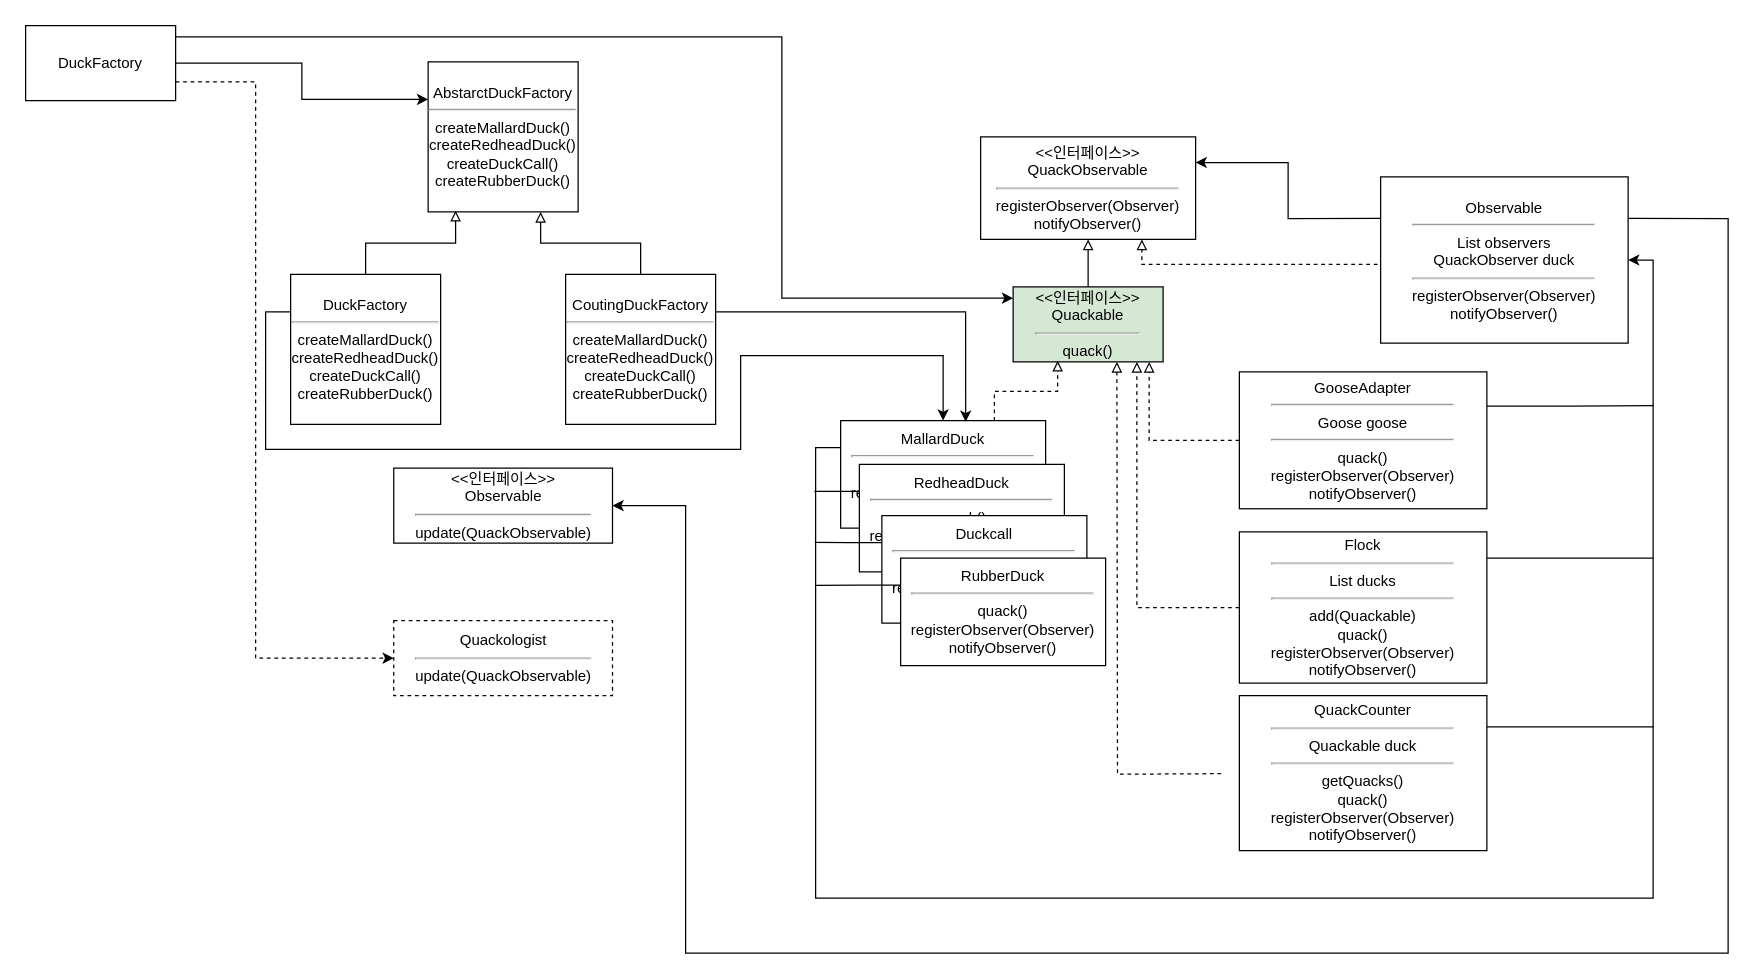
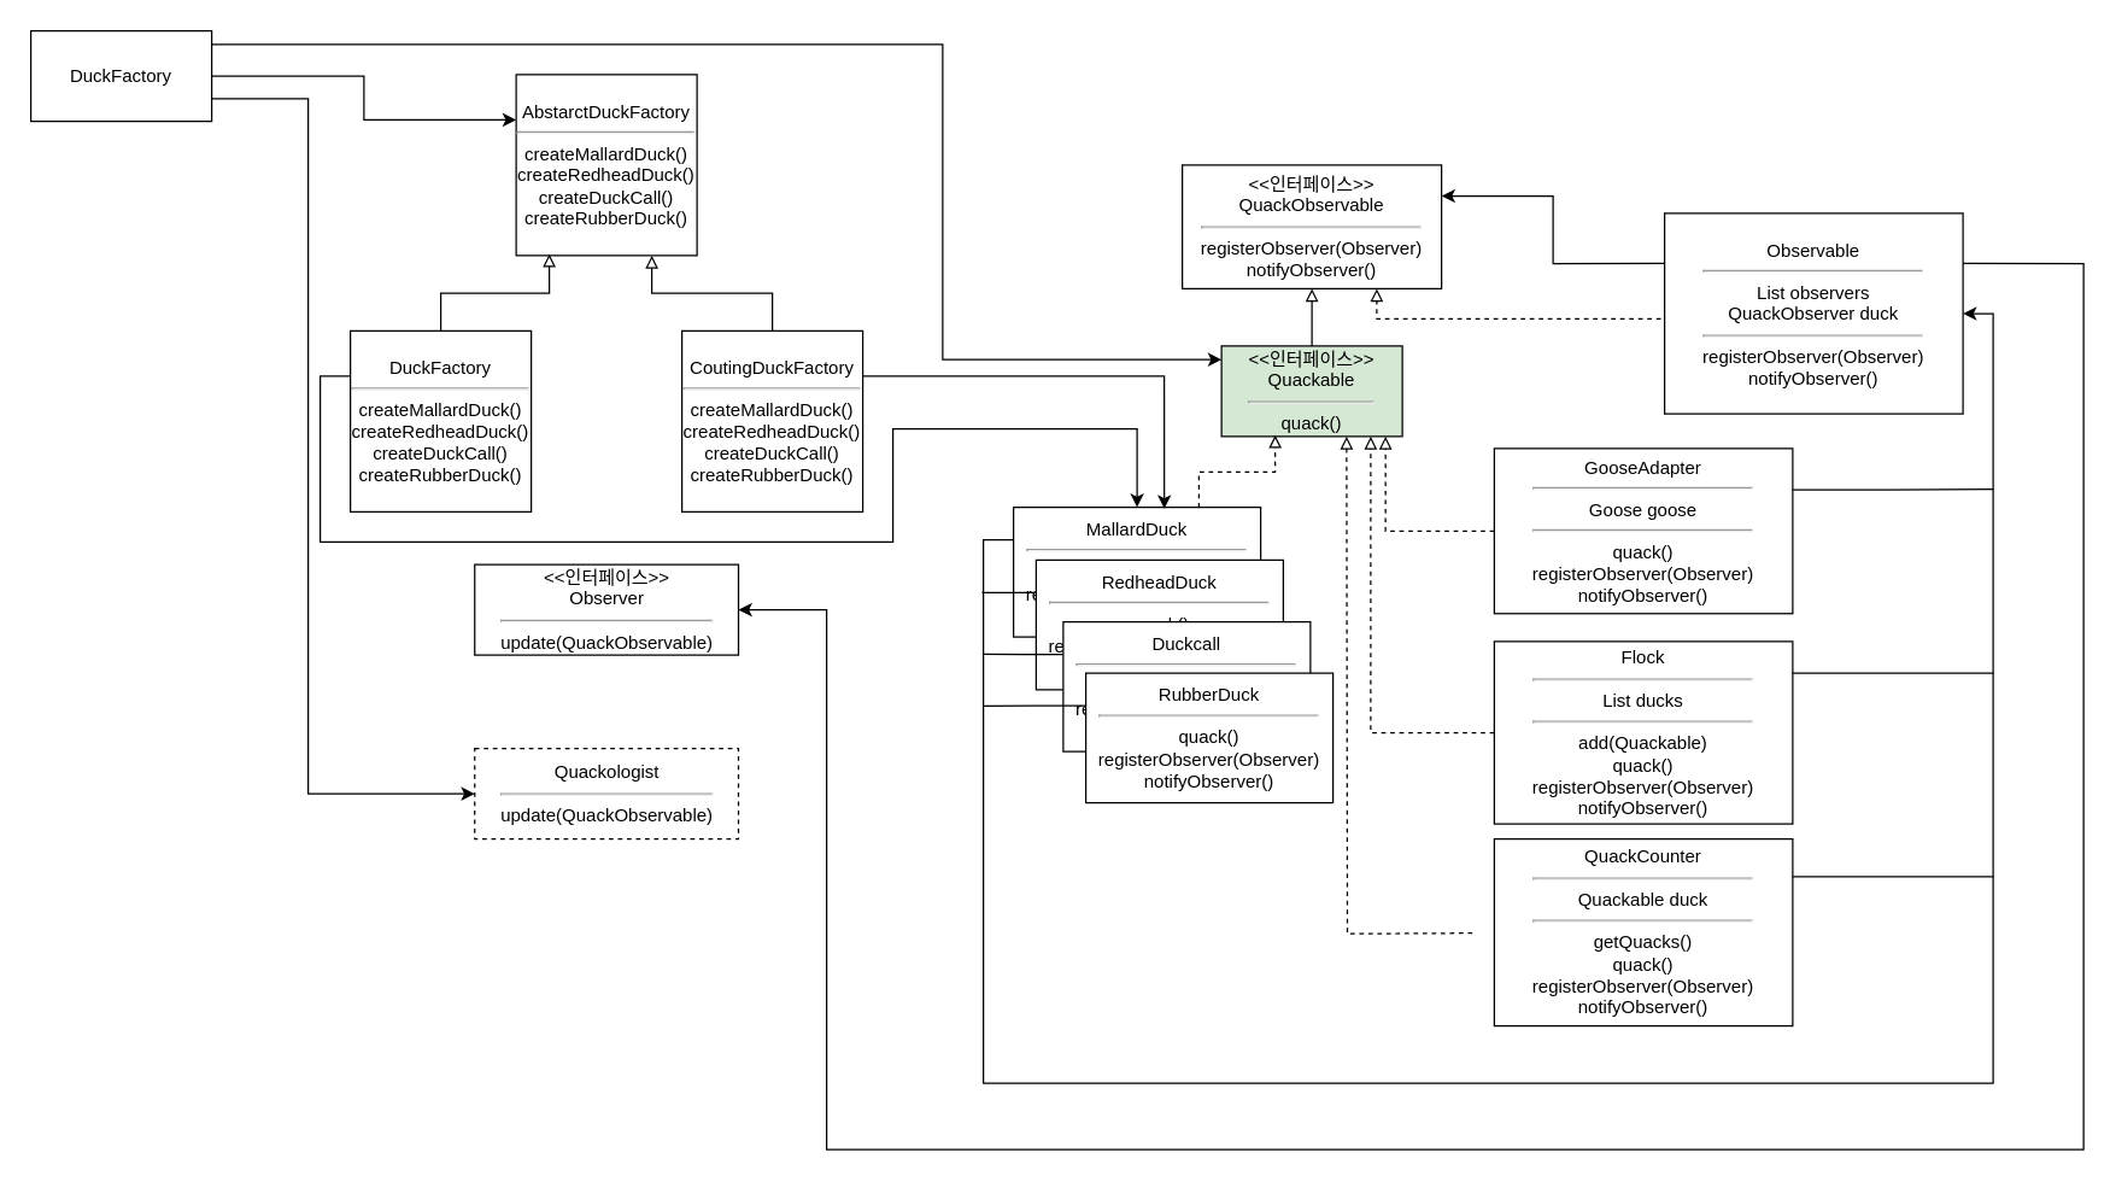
  <mxCell id="0" />
  <mxCell id="1" parent="0" />
  <mxCell id="2" style="edgeStyle=orthogonalEdgeStyle;rounded=0;orthogonalLoop=1;jettySize=auto;html=1;exitX=1;exitY=0.5;exitDx=0;exitDy=0;entryX=0;entryY=0.25;entryDx=0;entryDy=0;" edge="1" parent="1" source="5" target="6"><mxGeometry relative="1" as="geometry" /></mxCell>
- <mxCell id="3" style="edgeStyle=orthogonalEdgeStyle;rounded=0;orthogonalLoop=1;jettySize=auto;html=1;exitX=1;exitY=0.75;exitDx=0;exitDy=0;entryX=0;entryY=0.5;entryDx=0;entryDy=0;dashed=1;" edge="1" parent="1" source="5" target="13"><mxGeometry relative="1" as="geometry"><Array as="points"><mxPoint x="204" y="65" /><mxPoint x="204" y="526" /></Array></mxGeometry></mxCell>
+ <mxCell id="3" style="edgeStyle=orthogonalEdgeStyle;rounded=0;orthogonalLoop=1;jettySize=auto;html=1;exitX=1;exitY=0.75;exitDx=0;exitDy=0;entryX=0;entryY=0.5;entryDx=0;entryDy=0;" edge="1" parent="1" source="5" target="13"><mxGeometry relative="1" as="geometry"><Array as="points"><mxPoint x="204" y="65" /><mxPoint x="204" y="526" /></Array></mxGeometry></mxCell>
  <mxCell id="4" style="edgeStyle=orthogonalEdgeStyle;rounded=0;orthogonalLoop=1;jettySize=auto;html=1;exitX=1;exitY=0.25;exitDx=0;exitDy=0;entryX=0;entryY=0.25;entryDx=0;entryDy=0;" edge="1" parent="1"><mxGeometry relative="1" as="geometry"><mxPoint x="140" y="29" as="sourcePoint" /><mxPoint x="810" y="238" as="targetPoint" /><Array as="points"><mxPoint x="625" y="29" /><mxPoint x="625" y="238" /></Array></mxGeometry></mxCell>
  <mxCell id="5" value="DuckFactory" style="rounded=0;whiteSpace=wrap;html=1;" vertex="1" parent="1"><mxGeometry x="20" y="20" width="120" height="60" as="geometry" /></mxCell>
  <mxCell id="6" value="AbstarctDuckFactory&lt;div&gt;&lt;hr&gt;createMallardDuck()&lt;/div&gt;&lt;div&gt;createRedheadDuck()&lt;/div&gt;&lt;div&gt;createDuckCall()&lt;/div&gt;&lt;div&gt;createRubberDuck()&lt;/div&gt;" style="rounded=0;whiteSpace=wrap;html=1;" vertex="1" parent="1"><mxGeometry x="342" y="49" width="120" height="120" as="geometry" /></mxCell>
  <mxCell id="7" style="edgeStyle=orthogonalEdgeStyle;rounded=0;orthogonalLoop=1;jettySize=auto;html=1;exitX=0;exitY=0.25;exitDx=0;exitDy=0;entryX=0.5;entryY=0;entryDx=0;entryDy=0;" edge="1" parent="1" source="8" target="18"><mxGeometry relative="1" as="geometry"><Array as="points"><mxPoint x="212" y="249" /><mxPoint x="212" y="359" /><mxPoint x="592" y="359" /><mxPoint x="592" y="284" /><mxPoint x="754" y="284" /></Array></mxGeometry></mxCell>
  <mxCell id="8" value="&lt;div&gt;DuckFactory&lt;/div&gt;&lt;hr&gt;&lt;div&gt;createMallardDuck()&lt;/div&gt;&lt;div&gt;createRedheadDuck()&lt;/div&gt;&lt;div&gt;createDuckCall()&lt;/div&gt;&lt;div&gt;createRubberDuck()&lt;/div&gt;" style="rounded=0;whiteSpace=wrap;html=1;" vertex="1" parent="1"><mxGeometry x="232" y="219" width="120" height="120" as="geometry" /></mxCell>
  <mxCell id="9" style="edgeStyle=orthogonalEdgeStyle;rounded=0;orthogonalLoop=1;jettySize=auto;html=1;exitX=0.5;exitY=0;exitDx=0;exitDy=0;entryX=0.75;entryY=1;entryDx=0;entryDy=0;endArrow=block;endFill=0;" edge="1" parent="1" source="10" target="6"><mxGeometry relative="1" as="geometry" /></mxCell>
  <mxCell id="10" value="&lt;div&gt;CoutingDuckFactory&lt;/div&gt;&lt;hr&gt;&lt;div&gt;createMallardDuck()&lt;/div&gt;&lt;div&gt;createRedheadDuck()&lt;/div&gt;&lt;div&gt;createDuckCall()&lt;/div&gt;&lt;div&gt;createRubberDuck()&lt;/div&gt;" style="rounded=0;whiteSpace=wrap;html=1;" vertex="1" parent="1"><mxGeometry x="452" y="219" width="120" height="120" as="geometry" /></mxCell>
  <mxCell id="11" style="edgeStyle=orthogonalEdgeStyle;rounded=0;orthogonalLoop=1;jettySize=auto;html=1;exitX=0.5;exitY=0;exitDx=0;exitDy=0;entryX=0.183;entryY=0.992;entryDx=0;entryDy=0;entryPerimeter=0;endArrow=block;endFill=0;" edge="1" parent="1" source="8" target="6"><mxGeometry relative="1" as="geometry" /></mxCell>
- <mxCell id="12" value="&amp;lt;&amp;lt;인터페이스&amp;gt;&amp;gt;&lt;div&gt;Observable&lt;/div&gt;&lt;div&gt;&lt;hr&gt;update(QuackObservable)&lt;/div&gt;" style="rounded=0;whiteSpace=wrap;html=1;" vertex="1" parent="1"><mxGeometry x="314.5" y="374" width="175" height="60" as="geometry" /></mxCell>
+ <mxCell id="12" value="&amp;lt;&amp;lt;인터페이스&amp;gt;&amp;gt;&lt;div&gt;Observer&lt;/div&gt;&lt;div&gt;&lt;hr&gt;update(QuackObservable)&lt;/div&gt;" style="rounded=0;whiteSpace=wrap;html=1;" vertex="1" parent="1"><mxGeometry x="314.5" y="374" width="175" height="60" as="geometry" /></mxCell>
  <mxCell id="13" value="Quackologist&lt;br&gt;&lt;div&gt;&lt;hr&gt;update(QuackObservable)&lt;/div&gt;" style="rounded=0;whiteSpace=wrap;html=1;dashed=1;" vertex="1" parent="1"><mxGeometry x="314.5" y="496" width="175" height="60" as="geometry" /></mxCell>
  <mxCell id="14" value="&amp;lt;&amp;lt;인터페이스&amp;gt;&amp;gt;&lt;div&gt;QuackObservable&lt;/div&gt;&lt;div&gt;&lt;hr&gt;registerObserver(Observer)&lt;/div&gt;&lt;div&gt;notifyObserver()&lt;/div&gt;" style="rounded=0;whiteSpace=wrap;html=1;" vertex="1" parent="1"><mxGeometry x="784" y="109" width="172" height="82" as="geometry" /></mxCell>
  <mxCell id="15" style="edgeStyle=orthogonalEdgeStyle;rounded=0;orthogonalLoop=1;jettySize=auto;html=1;exitX=0.5;exitY=0;exitDx=0;exitDy=0;entryX=0.5;entryY=1;entryDx=0;entryDy=0;endArrow=block;endFill=0;" edge="1" parent="1" source="16" target="14"><mxGeometry relative="1" as="geometry" /></mxCell>
  <mxCell id="16" value="&amp;lt;&amp;lt;인터페이스&amp;gt;&amp;gt;&lt;div&gt;Quackable&lt;/div&gt;&lt;div&gt;&lt;hr&gt;quack()&lt;/div&gt;" style="rounded=0;whiteSpace=wrap;html=1;fillColor=#d5e8d4;" vertex="1" parent="1"><mxGeometry x="810" y="229" width="120" height="60" as="geometry" /></mxCell>
  <mxCell id="17" style="edgeStyle=orthogonalEdgeStyle;rounded=0;orthogonalLoop=1;jettySize=auto;html=1;exitX=0;exitY=0.25;exitDx=0;exitDy=0;entryX=1;entryY=0.5;entryDx=0;entryDy=0;" edge="1" parent="1" source="18" target="34"><mxGeometry relative="1" as="geometry"><Array as="points"><mxPoint x="652" y="357" /><mxPoint x="652" y="718" /><mxPoint x="1322" y="718" /><mxPoint x="1322" y="207" /></Array></mxGeometry></mxCell>
  <mxCell id="18" value="MallardDuck&lt;hr&gt;quack()&lt;div&gt;&lt;div&gt;registerObserver(Observer)&lt;/div&gt;&lt;div&gt;notifyObserver()&lt;/div&gt;&lt;/div&gt;" style="rounded=0;whiteSpace=wrap;html=1;" vertex="1" parent="1"><mxGeometry x="672" y="336" width="164" height="86" as="geometry" /></mxCell>
  <mxCell id="19" style="edgeStyle=orthogonalEdgeStyle;rounded=0;orthogonalLoop=1;jettySize=auto;html=1;exitX=0;exitY=0.25;exitDx=0;exitDy=0;endArrow=none;startFill=0;" edge="1" parent="1" source="20"><mxGeometry relative="1" as="geometry"><mxPoint x="651" y="393" as="targetPoint" /></mxGeometry></mxCell>
  <mxCell id="20" value="RedheadDuck&lt;hr&gt;quack()&lt;div&gt;&lt;div&gt;registerObserver(Observer)&lt;/div&gt;&lt;div&gt;notifyObserver()&lt;/div&gt;&lt;/div&gt;" style="rounded=0;whiteSpace=wrap;html=1;" vertex="1" parent="1"><mxGeometry x="687" y="371" width="164" height="86" as="geometry" /></mxCell>
  <mxCell id="21" style="edgeStyle=orthogonalEdgeStyle;rounded=0;orthogonalLoop=1;jettySize=auto;html=1;exitX=0;exitY=0.25;exitDx=0;exitDy=0;endArrow=none;startFill=0;" edge="1" parent="1" source="22"><mxGeometry relative="1" as="geometry"><mxPoint x="651.323" y="433.452" as="targetPoint" /></mxGeometry></mxCell>
  <mxCell id="22" value="Duckcall&lt;hr&gt;quack()&lt;div&gt;&lt;div&gt;registerObserver(Observer)&lt;/div&gt;&lt;div&gt;notifyObserver()&lt;/div&gt;&lt;/div&gt;" style="rounded=0;whiteSpace=wrap;html=1;" vertex="1" parent="1"><mxGeometry x="705" y="412" width="164" height="86" as="geometry" /></mxCell>
  <mxCell id="23" style="edgeStyle=orthogonalEdgeStyle;rounded=0;orthogonalLoop=1;jettySize=auto;html=1;exitX=0;exitY=0.25;exitDx=0;exitDy=0;endArrow=none;startFill=0;" edge="1" parent="1" source="24"><mxGeometry relative="1" as="geometry"><mxPoint x="652" y="467.8" as="targetPoint" /></mxGeometry></mxCell>
  <mxCell id="24" value="RubberDuck&lt;hr&gt;quack()&lt;div&gt;&lt;div&gt;registerObserver(Observer)&lt;/div&gt;&lt;div&gt;notifyObserver()&lt;/div&gt;&lt;/div&gt;" style="rounded=0;whiteSpace=wrap;html=1;" vertex="1" parent="1"><mxGeometry x="720" y="446" width="164" height="86" as="geometry" /></mxCell>
  <mxCell id="25" style="edgeStyle=orthogonalEdgeStyle;rounded=0;orthogonalLoop=1;jettySize=auto;html=1;exitX=1;exitY=0.25;exitDx=0;exitDy=0;entryX=0.61;entryY=0.01;entryDx=0;entryDy=0;entryPerimeter=0;" edge="1" parent="1" source="10" target="18"><mxGeometry relative="1" as="geometry" /></mxCell>
  <mxCell id="26" style="edgeStyle=orthogonalEdgeStyle;rounded=0;orthogonalLoop=1;jettySize=auto;html=1;exitX=1;exitY=0.25;exitDx=0;exitDy=0;endArrow=none;startFill=0;" edge="1" parent="1" source="27"><mxGeometry relative="1" as="geometry"><mxPoint x="1322.286" y="324.048" as="targetPoint" /></mxGeometry></mxCell>
  <mxCell id="27" value="GooseAdapter&lt;div&gt;&lt;hr&gt;Goose goose&lt;/div&gt;&lt;div&gt;&lt;hr&gt;quack()&lt;div&gt;&lt;div&gt;registerObserver(Observer)&lt;/div&gt;&lt;div&gt;notifyObserver()&lt;/div&gt;&lt;/div&gt;&lt;/div&gt;" style="rounded=0;whiteSpace=wrap;html=1;" vertex="1" parent="1"><mxGeometry x="991" y="297" width="198" height="109.5" as="geometry" /></mxCell>
  <mxCell id="28" style="edgeStyle=orthogonalEdgeStyle;rounded=0;orthogonalLoop=1;jettySize=auto;html=1;exitX=0;exitY=0.5;exitDx=0;exitDy=0;endArrow=block;endFill=0;dashed=1;" edge="1" parent="1" source="29" target="16"><mxGeometry relative="1" as="geometry"><Array as="points"><mxPoint x="909" y="486" /></Array></mxGeometry></mxCell>
  <mxCell id="29" value="Flock&lt;br&gt;&lt;div&gt;&lt;hr&gt;List ducks&lt;/div&gt;&lt;div&gt;&lt;hr&gt;add(Quackable)&lt;/div&gt;&lt;div&gt;quack()&lt;div&gt;&lt;div&gt;registerObserver(Observer)&lt;/div&gt;&lt;div&gt;notifyObserver()&lt;/div&gt;&lt;/div&gt;&lt;/div&gt;" style="rounded=0;whiteSpace=wrap;html=1;" vertex="1" parent="1"><mxGeometry x="991" y="425" width="198" height="121" as="geometry" /></mxCell>
  <mxCell id="30" value="QuackCounter&lt;div&gt;&lt;hr&gt;&lt;/div&gt;&lt;div&gt;Quackable duck&lt;/div&gt;&lt;div&gt;&lt;hr&gt;getQuacks()&lt;/div&gt;&lt;div&gt;quack()&lt;div&gt;&lt;div&gt;registerObserver(Observer)&lt;/div&gt;&lt;div&gt;notifyObserver()&lt;/div&gt;&lt;/div&gt;&lt;/div&gt;" style="rounded=0;whiteSpace=wrap;html=1;" vertex="1" parent="1"><mxGeometry x="991" y="556" width="198" height="124" as="geometry" /></mxCell>
  <mxCell id="31" style="edgeStyle=orthogonalEdgeStyle;rounded=0;orthogonalLoop=1;jettySize=auto;html=1;exitX=0;exitY=0.25;exitDx=0;exitDy=0;entryX=1;entryY=0.25;entryDx=0;entryDy=0;" edge="1" parent="1" source="34" target="14"><mxGeometry relative="1" as="geometry" /></mxCell>
  <mxCell id="32" style="edgeStyle=orthogonalEdgeStyle;rounded=0;orthogonalLoop=1;jettySize=auto;html=1;exitX=0;exitY=0.5;exitDx=0;exitDy=0;entryX=0.75;entryY=1;entryDx=0;entryDy=0;endArrow=block;endFill=0;dashed=1;" edge="1" parent="1" source="34" target="14"><mxGeometry relative="1" as="geometry"><Array as="points"><mxPoint x="1116" y="211" /><mxPoint x="913" y="211" /></Array></mxGeometry></mxCell>
  <mxCell id="33" style="edgeStyle=orthogonalEdgeStyle;rounded=0;orthogonalLoop=1;jettySize=auto;html=1;exitX=1;exitY=0.25;exitDx=0;exitDy=0;entryX=1;entryY=0.5;entryDx=0;entryDy=0;" edge="1" parent="1" source="34" target="12"><mxGeometry relative="1" as="geometry"><Array as="points"><mxPoint x="1382" y="174" /><mxPoint x="1382" y="762" /><mxPoint x="548" y="762" /><mxPoint x="548" y="404" /></Array></mxGeometry></mxCell>
  <mxCell id="34" value="&lt;div&gt;Observable&lt;/div&gt;&lt;hr&gt;&lt;div&gt;List observers&lt;/div&gt;&lt;div&gt;QuackObserver duck&lt;/div&gt;&lt;div&gt;&lt;hr&gt;&lt;/div&gt;&lt;div&gt;&lt;div&gt;&lt;div&gt;registerObserver(Observer)&lt;/div&gt;&lt;div&gt;notifyObserver()&lt;/div&gt;&lt;/div&gt;&lt;/div&gt;" style="rounded=0;whiteSpace=wrap;html=1;" vertex="1" parent="1"><mxGeometry x="1104" y="141" width="198" height="133" as="geometry" /></mxCell>
  <mxCell id="35" style="edgeStyle=orthogonalEdgeStyle;rounded=0;orthogonalLoop=1;jettySize=auto;html=1;exitX=0.75;exitY=0;exitDx=0;exitDy=0;entryX=0.297;entryY=0.986;entryDx=0;entryDy=0;entryPerimeter=0;endArrow=block;endFill=0;dashed=1;" edge="1" parent="1" source="18" target="16"><mxGeometry relative="1" as="geometry" /></mxCell>
  <mxCell id="36" style="edgeStyle=orthogonalEdgeStyle;rounded=0;orthogonalLoop=1;jettySize=auto;html=1;exitX=0;exitY=0.5;exitDx=0;exitDy=0;entryX=0.813;entryY=0.993;entryDx=0;entryDy=0;entryPerimeter=0;dashed=1;endArrow=block;endFill=0;" edge="1" parent="1"><mxGeometry relative="1" as="geometry"><mxPoint x="976.44" y="618.42" as="sourcePoint" /><mxPoint x="893" y="289" as="targetPoint" /></mxGeometry></mxCell>
  <mxCell id="37" style="edgeStyle=orthogonalEdgeStyle;rounded=0;orthogonalLoop=1;jettySize=auto;html=1;exitX=0;exitY=0.5;exitDx=0;exitDy=0;entryX=0.907;entryY=1;entryDx=0;entryDy=0;entryPerimeter=0;dashed=1;endArrow=block;endFill=0;" edge="1" parent="1" source="27" target="16"><mxGeometry relative="1" as="geometry" /></mxCell>
  <mxCell id="38" style="edgeStyle=orthogonalEdgeStyle;rounded=0;orthogonalLoop=1;jettySize=auto;html=1;exitX=1;exitY=0.25;exitDx=0;exitDy=0;endArrow=none;startFill=0;" edge="1" parent="1"><mxGeometry relative="1" as="geometry"><mxPoint x="1322.286" y="446.048" as="targetPoint" /><mxPoint x="1189" y="446" as="sourcePoint" /></mxGeometry></mxCell>
  <mxCell id="39" style="edgeStyle=orthogonalEdgeStyle;rounded=0;orthogonalLoop=1;jettySize=auto;html=1;exitX=1;exitY=0.25;exitDx=0;exitDy=0;endArrow=none;startFill=0;" edge="1" parent="1"><mxGeometry relative="1" as="geometry"><mxPoint x="1322.286" y="581.048" as="targetPoint" /><mxPoint x="1189" y="581" as="sourcePoint" /></mxGeometry></mxCell>
